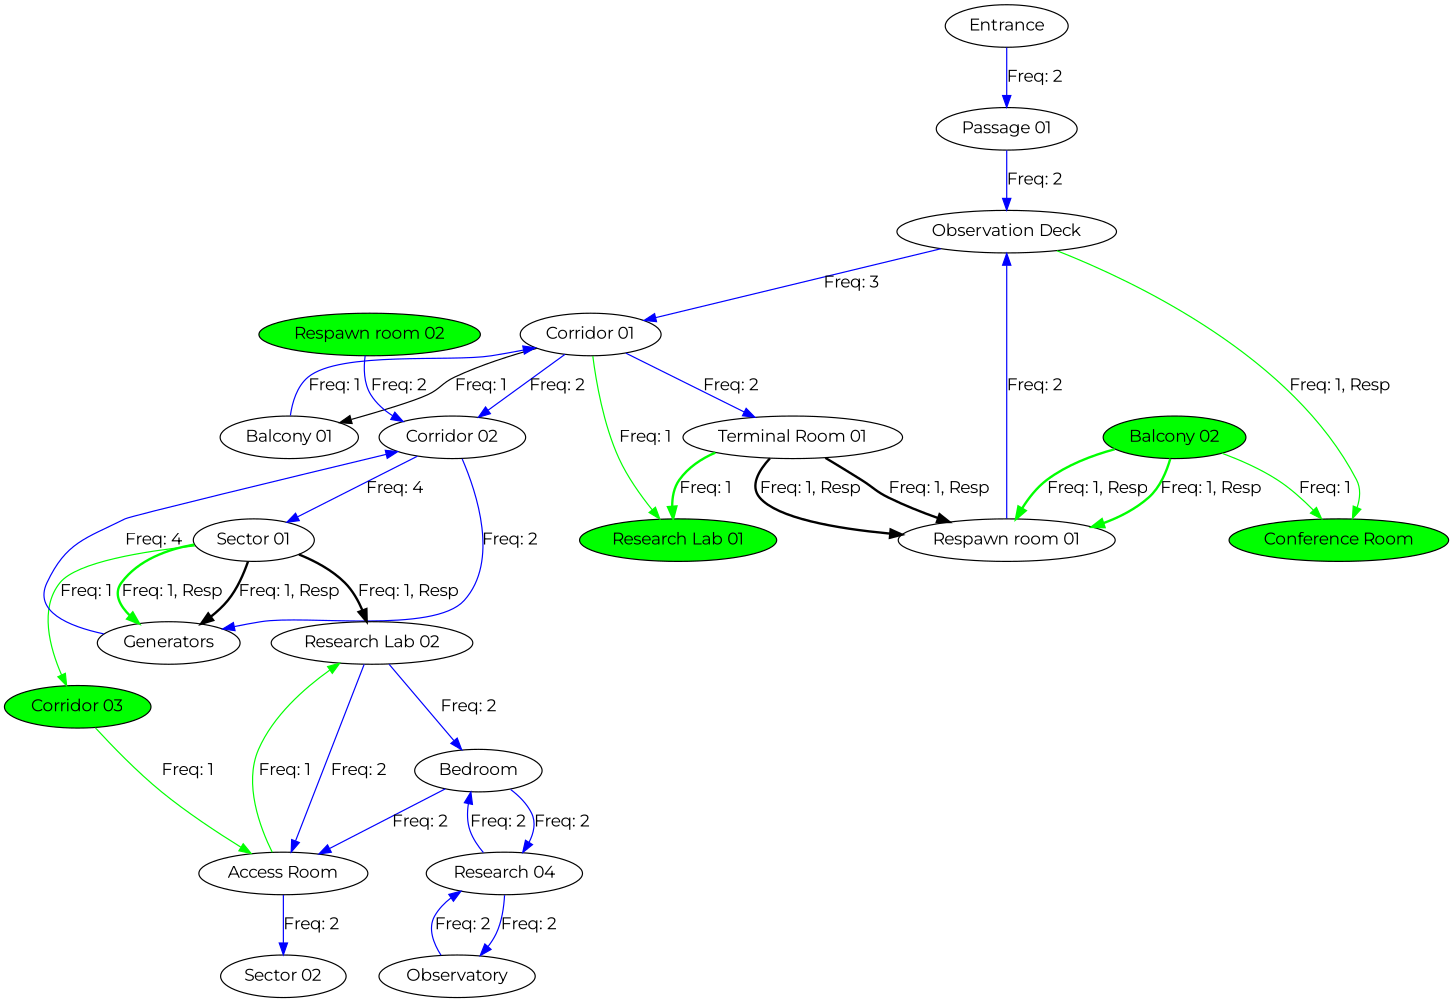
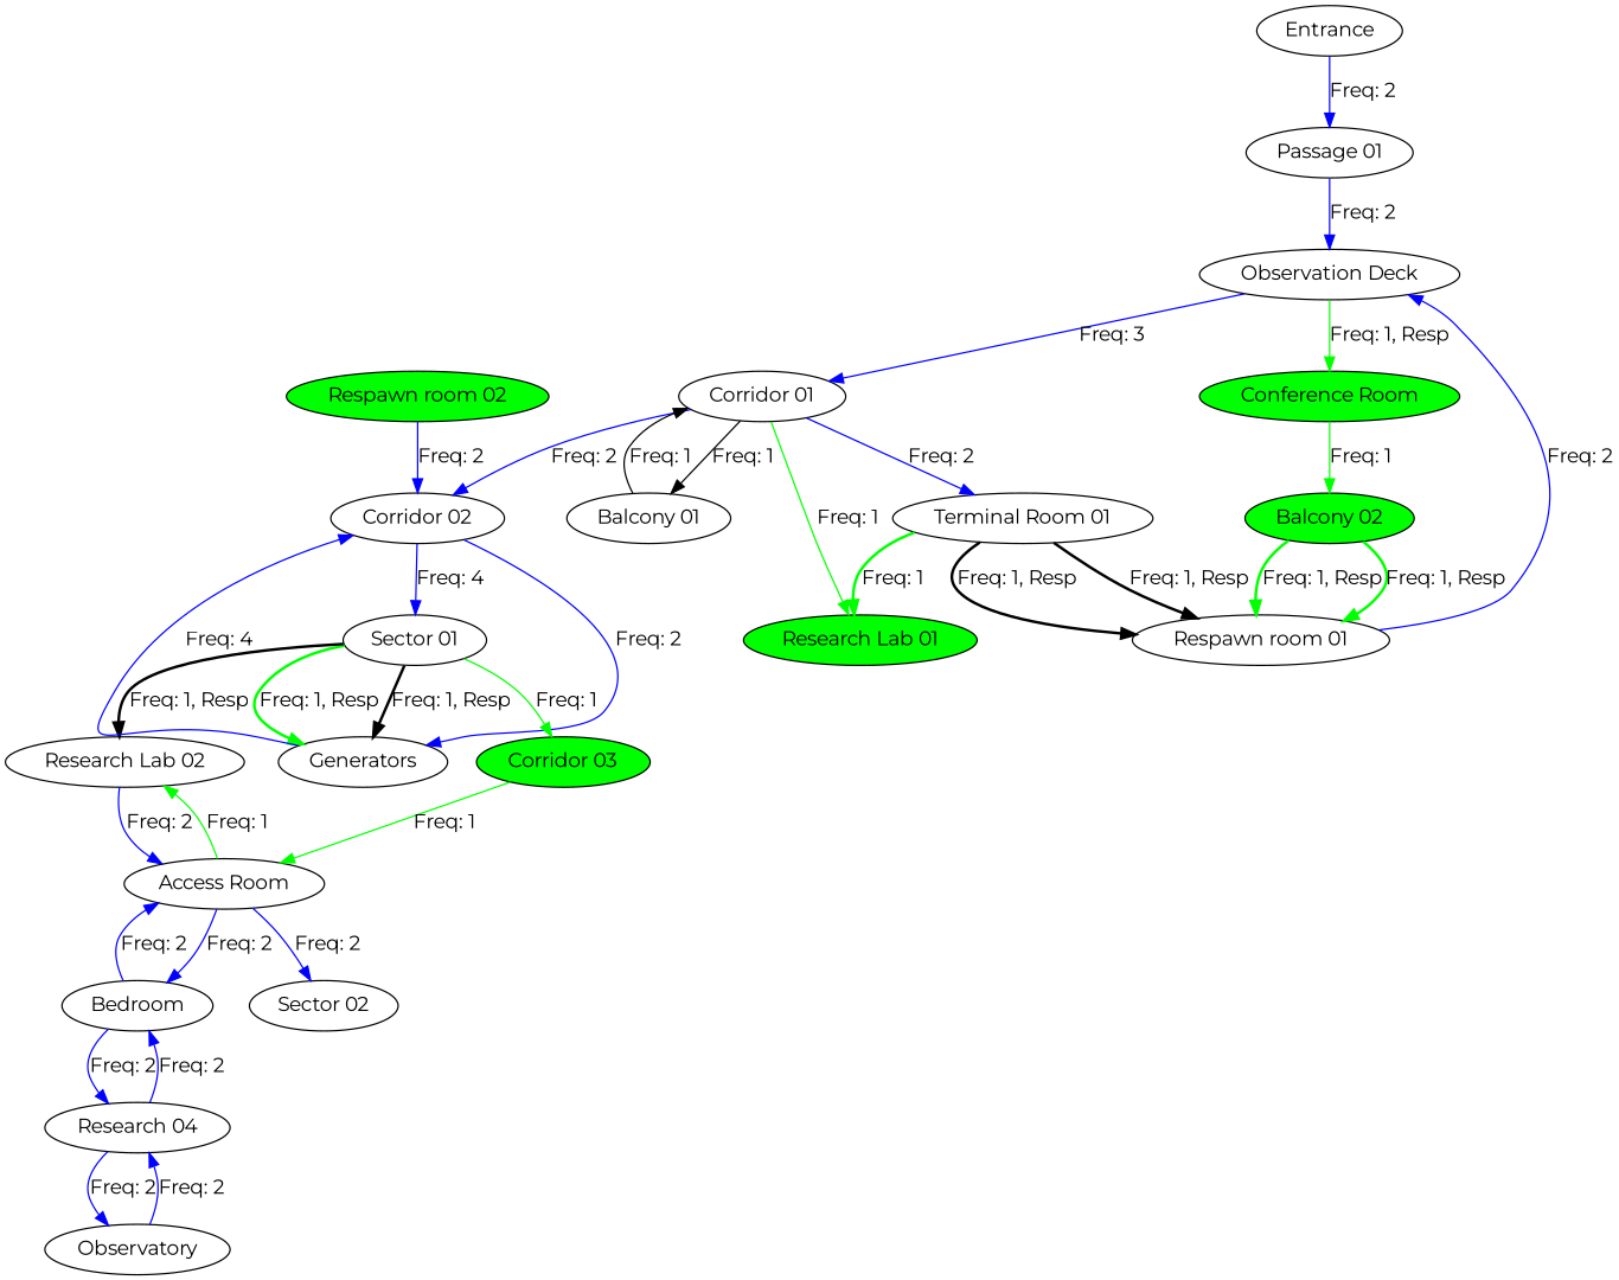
  digraph {
    fontname=Montserrat
    node [fontname=Montserrat]
    edge [color=blue constraint=true fontname=Montserrat]
    n1 [label=Entrance]
    n2 [label="Passage 01"]
    n3 [label="Observation Deck"]
    n4 [label="Corridor 01"]
    n5 [fillcolor=green label="Conference Room" style=filled]
    n6 [label="Terminal Room 01"]
    n7 [label="Balcony 01"]
    n8 [label="Corridor 02"]
    n9 [fillcolor=green label="Research Lab 01" style=filled]
    n10 [fillcolor=green label="Balcony 02" style=filled]
    n11 [label="Respawn room 01"]
    n12 [label="Sector 01"]
    n13 [label=Generators]
    n14 [label="Research Lab 02"]
    n15 [fillcolor=green label="Corridor 03" style=filled]
    n16 [fillcolor=green label="Respawn room 02" style=filled]
    n17 [label="Access Room"]
    n18 [label=Bedroom]
    n19 [label="Sector 02"]
    n20 [label="Research 04"]
    n21 [label=Observatory]
    n1 -> n2 [label="Freq: 2"]
    n2 -> n3 [label="Freq: 2"]
    n3 -> n4 [label="Freq: 3"]
    n3 -> n5 [color=green label="Freq: 1, Resp"]
    n4 -> n6 [label="Freq: 2"]
    n4 -> n7 [color=black label="Freq: 1"]
    n4 -> n8 [label="Freq: 2"]
    n4 -> n9 [color=green label="Freq: 1"]
-   n10 -> n5 [color=green label="Freq: 1"]
+   n5 -> n10 [color=green label="Freq: 1"]
    n6 -> n9 [color=green label="Freq: 1" style=bold]
    n6 -> n11 [color=black label="Freq: 1, Resp" style=bold]
    n6 -> n11 [color=black label="Freq: 1, Resp" style=bold]
-   n7 -> n4 [label="Freq: 1"]
+   n7 -> n4 [color=black label="Freq: 1"]
    n8 -> n12 [label="Freq: 4"]
    n8 -> n13 [label="Freq: 2"]
    n10 -> n11 [color=green label="Freq: 1, Resp" style=bold]
    n10 -> n11 [color=green label="Freq: 1, Resp" style=bold]
    n11 -> n3 [label="Freq: 2"]
    n12 -> n13 [color=black label="Freq: 1, Resp" style=bold]
    n12 -> n13 [color=green label="Freq: 1, Resp" style=bold]
    n12 -> n14 [color=black label="Freq: 1, Resp" style=bold]
    n12 -> n15 [color=green label="Freq: 1"]
    n13 -> n8 [label="Freq: 4"]
    n14 -> n17 [label="Freq: 2"]
    n15 -> n17 [color=green label="Freq: 1"]
    n16 -> n8 [label="Freq: 2"]
    n17 -> n14 [color=green label="Freq: 1"]
-   n14 -> n18 [label="Freq: 2"]
+   n17 -> n18 [label="Freq: 2"]
    n17 -> n19 [label="Freq: 2"]
    n18 -> n17 [label="Freq: 2"]
    n18 -> n20 [label="Freq: 2"]
    n20 -> n18 [label="Freq: 2"]
    n20 -> n21 [label="Freq: 2"]
    n21 -> n20 [label="Freq: 2"]
  }
